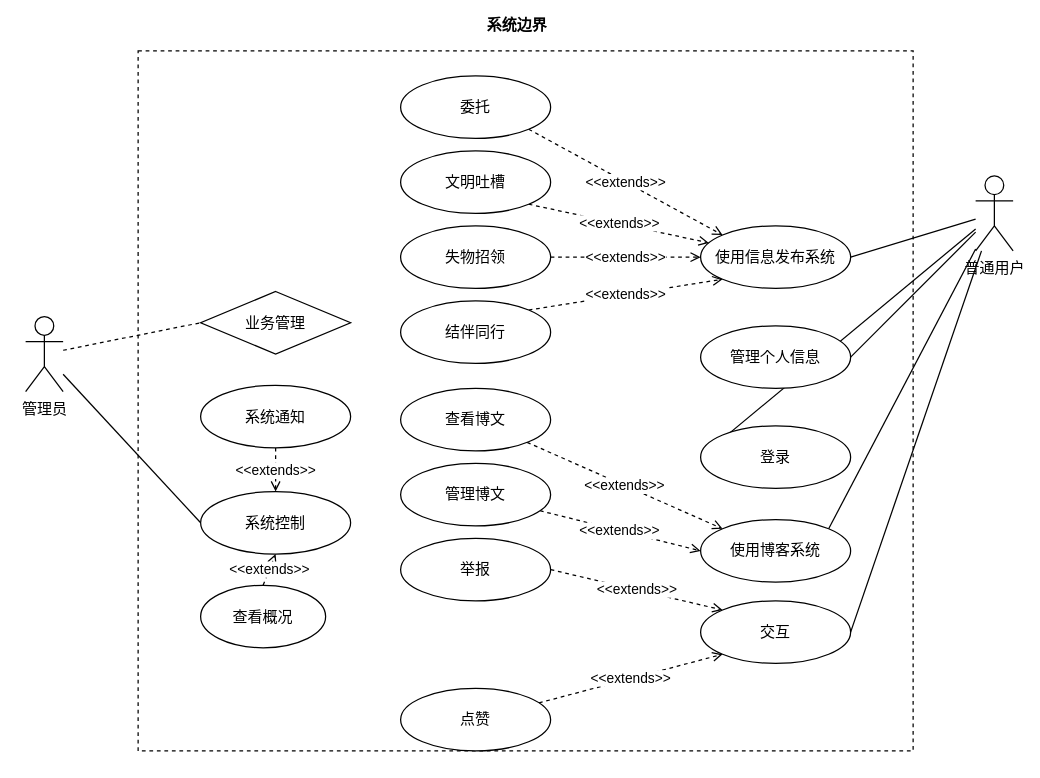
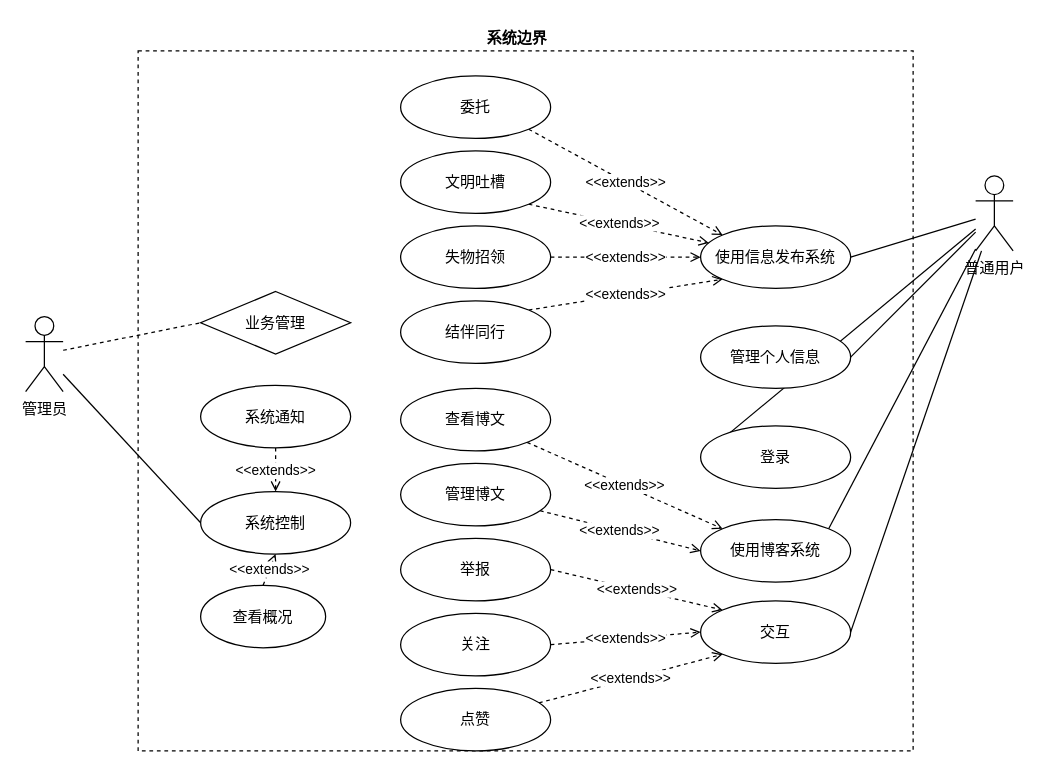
  <mxCell id="0" />
  <mxCell id="1" parent="0" />
  <mxCell id="2" value="" style="rounded=0;whiteSpace=wrap;html=1;dashed=1;" vertex="1" parent="1"><mxGeometry x="110" y="40" width="620" height="560" as="geometry" /></mxCell>
  <mxCell id="3" style="edgeStyle=none;rounded=0;orthogonalLoop=1;jettySize=auto;html=1;entryX=0;entryY=0.5;entryDx=0;entryDy=0;startArrow=none;startFill=0;endArrow=none;endFill=0;" parent="1" source="8" target="14" edge="1"><mxGeometry relative="1" as="geometry" /></mxCell>
  <mxCell id="4" style="edgeStyle=none;rounded=0;orthogonalLoop=1;jettySize=auto;html=1;entryX=1;entryY=0.5;entryDx=0;entryDy=0;startArrow=none;startFill=0;endArrow=none;endFill=0;" parent="1" source="8" target="15" edge="1"><mxGeometry relative="1" as="geometry" /></mxCell>
  <mxCell id="5" style="edgeStyle=none;rounded=0;orthogonalLoop=1;jettySize=auto;html=1;entryX=1;entryY=0.5;entryDx=0;entryDy=0;startArrow=none;startFill=0;endArrow=none;endFill=0;" parent="1" source="8" target="16" edge="1"><mxGeometry relative="1" as="geometry" /></mxCell>
  <mxCell id="6" style="edgeStyle=none;rounded=0;orthogonalLoop=1;jettySize=auto;html=1;entryX=1;entryY=0;entryDx=0;entryDy=0;startArrow=none;startFill=0;endArrow=none;endFill=0;" parent="1" source="8" target="17" edge="1"><mxGeometry relative="1" as="geometry" /></mxCell>
  <mxCell id="7" style="edgeStyle=none;rounded=0;orthogonalLoop=1;jettySize=auto;html=1;entryX=1;entryY=0.5;entryDx=0;entryDy=0;startArrow=none;startFill=0;endArrow=none;endFill=0;" parent="1" source="8" target="18" edge="1"><mxGeometry relative="1" as="geometry" /></mxCell>
  <mxCell id="8" value="普通用户" style="shape=umlActor;verticalLabelPosition=bottom;verticalAlign=top;html=1;outlineConnect=0;" parent="1" vertex="1"><mxGeometry x="780" y="140" width="30" height="60" as="geometry" /></mxCell>
  <mxCell id="9" style="edgeStyle=none;rounded=0;orthogonalLoop=1;jettySize=auto;html=1;entryX=0;entryY=0.5;entryDx=0;entryDy=0;endArrow=none;endFill=0;dashed=1;" parent="1" source="11" target="12" edge="1"><mxGeometry relative="1" as="geometry" /></mxCell>
  <mxCell id="10" style="edgeStyle=none;rounded=0;orthogonalLoop=1;jettySize=auto;html=1;entryX=0;entryY=0.5;entryDx=0;entryDy=0;endArrow=none;endFill=0;" parent="1" source="11" target="13" edge="1"><mxGeometry relative="1" as="geometry" /></mxCell>
  <mxCell id="11" value="管理员" style="shape=umlActor;verticalLabelPosition=bottom;verticalAlign=top;html=1;outlineConnect=0;" parent="1" vertex="1"><mxGeometry x="20" y="252.5" width="30" height="60" as="geometry" /></mxCell>
  <mxCell id="12" value="业务管理" style="rhombus;whiteSpace=wrap;html=1;" parent="1" vertex="1"><mxGeometry x="160" y="232.5" width="120" height="50" as="geometry" /></mxCell>
  <mxCell id="13" value="系统控制" style="ellipse;whiteSpace=wrap;html=1;" parent="1" vertex="1"><mxGeometry x="160" y="392.5" width="120" height="50" as="geometry" /></mxCell>
  <mxCell id="14" value="登录" style="ellipse;whiteSpace=wrap;html=1;" parent="1" vertex="1"><mxGeometry x="560" y="340" width="120" height="50" as="geometry" /></mxCell>
  <mxCell id="15" value="管理个人信息" style="ellipse;whiteSpace=wrap;html=1;" parent="1" vertex="1"><mxGeometry x="560" y="260" width="120" height="50" as="geometry" /></mxCell>
  <mxCell id="16" value="交互" style="ellipse;whiteSpace=wrap;html=1;" parent="1" vertex="1"><mxGeometry x="560" y="480" width="120" height="50" as="geometry" /></mxCell>
  <mxCell id="17" value="使用博客系统" style="ellipse;whiteSpace=wrap;html=1;" parent="1" vertex="1"><mxGeometry x="560" y="415" width="120" height="50" as="geometry" /></mxCell>
  <mxCell id="18" value="使用信息发布系统" style="ellipse;whiteSpace=wrap;html=1;" parent="1" vertex="1"><mxGeometry x="560" y="180" width="120" height="50" as="geometry" /></mxCell>
  <mxCell id="19" value="&amp;lt;&amp;lt;extends&amp;gt;&amp;gt;" style="edgeStyle=none;rounded=0;orthogonalLoop=1;jettySize=auto;html=1;entryX=0;entryY=0;entryDx=0;entryDy=0;endArrow=open;endFill=0;dashed=1;startArrow=none;startFill=0;" parent="1" source="20" target="17" edge="1"><mxGeometry relative="1" as="geometry" /></mxCell>
  <mxCell id="20" value="查看博文" style="ellipse;whiteSpace=wrap;html=1;" parent="1" vertex="1"><mxGeometry x="320" y="310" width="120" height="50" as="geometry" /></mxCell>
  <mxCell id="21" value="&amp;lt;&amp;lt;extends&amp;gt;&amp;gt;" style="edgeStyle=none;rounded=0;orthogonalLoop=1;jettySize=auto;html=1;entryX=0;entryY=0.5;entryDx=0;entryDy=0;endArrow=open;endFill=0;dashed=1;startArrow=none;startFill=0;" parent="1" source="22" target="17" edge="1"><mxGeometry relative="1" as="geometry" /></mxCell>
  <mxCell id="22" value="管理博文" style="ellipse;whiteSpace=wrap;html=1;" parent="1" vertex="1"><mxGeometry x="320" y="370" width="120" height="50" as="geometry" /></mxCell>
  <mxCell id="23" value="&amp;lt;&amp;lt;extends&amp;gt;&amp;gt;" style="edgeStyle=none;rounded=0;orthogonalLoop=1;jettySize=auto;html=1;exitX=1;exitY=0.5;exitDx=0;exitDy=0;entryX=0;entryY=0;entryDx=0;entryDy=0;startArrow=none;startFill=0;endArrow=open;endFill=0;dashed=1;" parent="1" source="24" target="16" edge="1"><mxGeometry relative="1" as="geometry" /></mxCell>
  <mxCell id="24" value="举报" style="ellipse;whiteSpace=wrap;html=1;" parent="1" vertex="1"><mxGeometry x="320" y="430" width="120" height="50" as="geometry" /></mxCell>
+ <mxCell id="25" value="&amp;lt;&amp;lt;extends&amp;gt;&amp;gt;" style="edgeStyle=none;rounded=0;orthogonalLoop=1;jettySize=auto;html=1;exitX=1;exitY=0.5;exitDx=0;exitDy=0;entryX=0;entryY=0.5;entryDx=0;entryDy=0;startArrow=none;startFill=0;endArrow=open;endFill=0;dashed=1;" parent="1" source="26" target="16" edge="1"><mxGeometry relative="1" as="geometry" /></mxCell>
+ <mxCell id="26" value="关注" style="ellipse;whiteSpace=wrap;html=1;" parent="1" vertex="1"><mxGeometry x="320" y="490" width="120" height="50" as="geometry" /></mxCell>
  <mxCell id="27" value="&amp;lt;&amp;lt;extends&amp;gt;&amp;gt;" style="edgeStyle=none;rounded=0;orthogonalLoop=1;jettySize=auto;html=1;entryX=0;entryY=1;entryDx=0;entryDy=0;startArrow=none;startFill=0;endArrow=open;endFill=0;dashed=1;" parent="1" source="28" target="16" edge="1"><mxGeometry relative="1" as="geometry" /></mxCell>
  <mxCell id="28" value="点赞" style="ellipse;whiteSpace=wrap;html=1;" parent="1" vertex="1"><mxGeometry x="320" y="550" width="120" height="50" as="geometry" /></mxCell>
  <mxCell id="29" value="&amp;lt;&amp;lt;extends&amp;gt;&amp;gt;" style="edgeStyle=none;rounded=0;orthogonalLoop=1;jettySize=auto;html=1;exitX=1;exitY=1;exitDx=0;exitDy=0;entryX=0;entryY=0;entryDx=0;entryDy=0;startArrow=none;startFill=0;endArrow=open;endFill=0;dashed=1;" parent="1" source="30" target="18" edge="1"><mxGeometry relative="1" as="geometry" /></mxCell>
  <mxCell id="30" value="委托" style="ellipse;whiteSpace=wrap;html=1;" parent="1" vertex="1"><mxGeometry x="320" y="60" width="120" height="50" as="geometry" /></mxCell>
  <mxCell id="31" value="&amp;lt;&amp;lt;extends&amp;gt;&amp;gt;" style="edgeStyle=none;rounded=0;orthogonalLoop=1;jettySize=auto;html=1;exitX=1;exitY=1;exitDx=0;exitDy=0;startArrow=none;startFill=0;endArrow=open;endFill=0;dashed=1;" parent="1" source="32" target="18" edge="1"><mxGeometry relative="1" as="geometry" /></mxCell>
  <mxCell id="32" value="文明吐槽" style="ellipse;whiteSpace=wrap;html=1;" parent="1" vertex="1"><mxGeometry x="320" y="120" width="120" height="50" as="geometry" /></mxCell>
  <mxCell id="33" value="&amp;lt;&amp;lt;extends&amp;gt;&amp;gt;" style="edgeStyle=none;rounded=0;orthogonalLoop=1;jettySize=auto;html=1;exitX=1;exitY=0.5;exitDx=0;exitDy=0;startArrow=none;startFill=0;endArrow=open;endFill=0;entryX=0;entryY=0.5;entryDx=0;entryDy=0;dashed=1;" parent="1" source="34" target="18" edge="1"><mxGeometry relative="1" as="geometry"><mxPoint x="930" y="388" as="targetPoint" /></mxGeometry></mxCell>
  <mxCell id="34" value="失物招领" style="ellipse;whiteSpace=wrap;html=1;" parent="1" vertex="1"><mxGeometry x="320" y="180" width="120" height="50" as="geometry" /></mxCell>
  <mxCell id="35" value="&amp;lt;&amp;lt;extends&amp;gt;&amp;gt;" style="edgeStyle=none;rounded=0;orthogonalLoop=1;jettySize=auto;html=1;exitX=1;exitY=0;exitDx=0;exitDy=0;entryX=0;entryY=1;entryDx=0;entryDy=0;startArrow=none;startFill=0;endArrow=open;endFill=0;dashed=1;" parent="1" source="36" target="18" edge="1"><mxGeometry relative="1" as="geometry" /></mxCell>
  <mxCell id="36" value="结伴同行" style="ellipse;whiteSpace=wrap;html=1;" parent="1" vertex="1"><mxGeometry x="320" y="240" width="120" height="50" as="geometry" /></mxCell>
  <mxCell id="37" value="&amp;lt;&amp;lt;extends&amp;gt;&amp;gt;" style="edgeStyle=none;rounded=0;orthogonalLoop=1;jettySize=auto;html=1;exitX=0.5;exitY=0;exitDx=0;exitDy=0;entryX=0.5;entryY=1;entryDx=0;entryDy=0;dashed=1;endArrow=open;endFill=0;" parent="1" source="38" target="13" edge="1"><mxGeometry relative="1" as="geometry" /></mxCell>
  <mxCell id="38" value="查看概况" style="ellipse;whiteSpace=wrap;html=1;" parent="1" vertex="1"><mxGeometry x="160" y="467.5" width="100" height="50" as="geometry" /></mxCell>
  <mxCell id="39" value="&amp;lt;&amp;lt;extends&amp;gt;&amp;gt;" style="rounded=0;orthogonalLoop=1;jettySize=auto;html=1;entryX=0.5;entryY=0;entryDx=0;entryDy=0;endArrow=open;endFill=0;dashed=1;" parent="1" source="40" target="13" edge="1"><mxGeometry relative="1" as="geometry" /></mxCell>
  <mxCell id="40" value="系统通知" style="ellipse;whiteSpace=wrap;html=1;" parent="1" vertex="1"><mxGeometry x="160" y="307.5" width="120" height="50" as="geometry" /></mxCell>
- <mxCell id="41" value="系统边界" style="text;html=1;strokeColor=none;fillColor=none;align=center;verticalAlign=middle;whiteSpace=wrap;rounded=0;dashed=1;fontStyle=1" vertex="1" parent="1"><mxGeometry x="387" y="10" width="53" height="20" as="geometry" /></mxCell>
+ <mxCell id="41" value="系统边界" style="text;html=1;strokeColor=none;fillColor=none;align=center;verticalAlign=middle;whiteSpace=wrap;rounded=0;dashed=1;fontStyle=1" vertex="1" parent="1"><mxGeometry x="387" y="20" width="53" height="20" as="geometry" /></mxCell>
